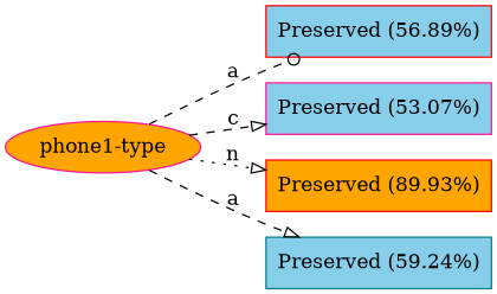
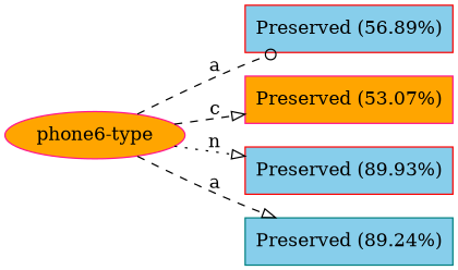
  digraph {
    rankdir=LR
    node [color=deeppink fillcolor=orange shape=box style=filled]
    edge [arrowhead=onormal style=dashed]
-   n1 [label="phone1-type" shape=ellipse]
+   n1 [label="phone6-type" shape=ellipse]
    n2 [color=red fillcolor=skyblue label="Preserved (56.89%)"]
-   n3 [fillcolor=skyblue label="Preserved (53.07%)"]
-   n4 [color=red label="Preserved (89.93%)"]
-   n5 [color=teal fillcolor=skyblue label="Preserved (59.24%)"]
+   n3 [label="Preserved (53.07%)"]
+   n4 [color=red fillcolor=skyblue label="Preserved (89.93%)"]
+   n5 [color=teal fillcolor=skyblue label="Preserved (89.24%)"]
    n1 -> n2 [arrowhead=odot label=a]
    n1 -> n3 [label=c]
    n1 -> n4 [label=n style=dotted]
    n1 -> n5 [label=a]
  }
